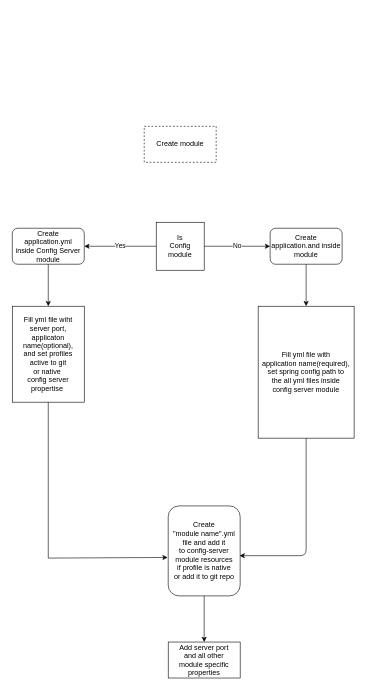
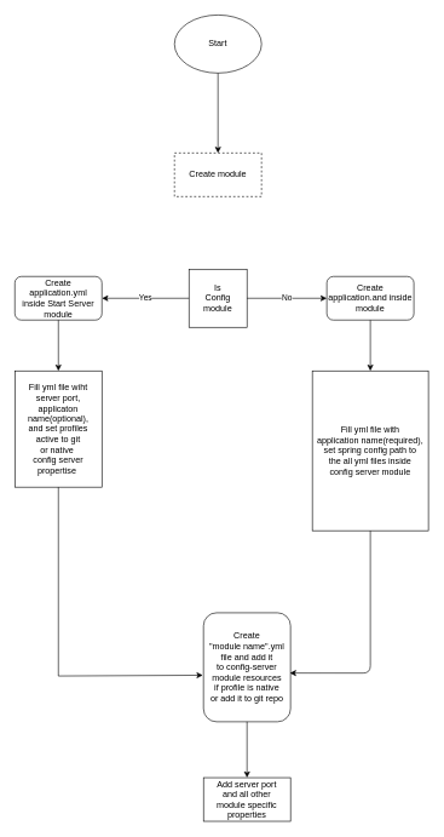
  <mxCell id="0" />
  <mxCell id="1" parent="0" />
+ <mxCell id="2" value="Start" style="ellipse;whiteSpace=wrap;html=1;" vertex="1" parent="1"><mxGeometry x="240" y="20" width="120" height="80" as="geometry" /></mxCell>
  <mxCell id="3" value="Create module" style="rounded=0;whiteSpace=wrap;html=1;dashed=1;" vertex="1" parent="1"><mxGeometry x="240" y="210" width="120" height="60" as="geometry" /></mxCell>
+ <mxCell id="4" value="" style="endArrow=classic;html=1;exitX=0.5;exitY=1;exitDx=0;exitDy=0;" edge="1" parent="1" source="2" target="3"><mxGeometry width="50" height="50" relative="1" as="geometry"><mxPoint x="450" y="410" as="sourcePoint" /><mxPoint x="500" y="360" as="targetPoint" /></mxGeometry></mxCell>
  <mxCell id="5" value="Is&lt;br&gt;Config&lt;br&gt;module" style="whiteSpace=wrap;html=1;rounded=0;" vertex="1" parent="1"><mxGeometry x="260" y="370" width="80" height="80" as="geometry" /></mxCell>
  <mxCell id="6" value="Yes" style="endArrow=classic;html=1;exitX=0;exitY=0.5;exitDx=0;exitDy=0;" edge="1" parent="1" source="5"><mxGeometry width="50" height="50" relative="1" as="geometry"><mxPoint x="450" y="390" as="sourcePoint" /><mxPoint x="140" y="410" as="targetPoint" /></mxGeometry></mxCell>
  <mxCell id="7" value="No" style="endArrow=classic;html=1;exitX=1;exitY=0.5;exitDx=0;exitDy=0;" edge="1" parent="1" source="5"><mxGeometry width="50" height="50" relative="1" as="geometry"><mxPoint x="390" y="430" as="sourcePoint" /><mxPoint x="450" y="410" as="targetPoint" /></mxGeometry></mxCell>
- <mxCell id="8" value="Create application.yml&lt;br&gt;inside Config Server module" style="rounded=1;whiteSpace=wrap;html=1;" vertex="1" parent="1"><mxGeometry x="20" y="380" width="120" height="60" as="geometry" /></mxCell>
+ <mxCell id="8" value="Create application.yml&lt;br&gt;inside Start Server module" style="rounded=1;whiteSpace=wrap;html=1;" vertex="1" parent="1"><mxGeometry x="20" y="380" width="120" height="60" as="geometry" /></mxCell>
  <mxCell id="9" value="Create application.and inside module" style="rounded=1;whiteSpace=wrap;html=1;" vertex="1" parent="1"><mxGeometry x="450" y="380" width="120" height="60" as="geometry" /></mxCell>
  <mxCell id="10" value="Fill yml file wiht&lt;br&gt;server port,&lt;br&gt;applicaton name(optional),&lt;br&gt;and set profiles&lt;br&gt;active to git&lt;br&gt;or native&amp;nbsp;&lt;br&gt;config server propertise&amp;nbsp;" style="rounded=0;whiteSpace=wrap;html=1;" vertex="1" parent="1"><mxGeometry x="20" y="510" width="120" height="160" as="geometry" /></mxCell>
  <mxCell id="11" value="" style="endArrow=classic;html=1;exitX=0.5;exitY=1;exitDx=0;exitDy=0;entryX=0.5;entryY=0;entryDx=0;entryDy=0;" edge="1" parent="1" source="8" target="10"><mxGeometry width="50" height="50" relative="1" as="geometry"><mxPoint x="450" y="360" as="sourcePoint" /><mxPoint x="500" y="310" as="targetPoint" /></mxGeometry></mxCell>
  <mxCell id="12" value="Fill yml file with&lt;br&gt;application name(required),&lt;br&gt;set spring config path to&lt;br&gt;the all yml files inside&lt;br&gt;config server module" style="rounded=0;whiteSpace=wrap;html=1;" vertex="1" parent="1"><mxGeometry x="430" y="510" width="160" height="220" as="geometry" /></mxCell>
  <mxCell id="13" value="" style="endArrow=classic;html=1;exitX=0.5;exitY=1;exitDx=0;exitDy=0;entryX=0.5;entryY=0;entryDx=0;entryDy=0;" edge="1" parent="1" source="9" target="12"><mxGeometry width="50" height="50" relative="1" as="geometry"><mxPoint x="310" y="550" as="sourcePoint" /><mxPoint x="360" y="500" as="targetPoint" /></mxGeometry></mxCell>
  <mxCell id="14" value="Create&lt;br&gt;&quot;module name&quot;.yml&lt;br&gt;file and add it&lt;br&gt;to config-server module resources&lt;br&gt;if profile is native&lt;br&gt;or add it to git repo" style="rounded=1;whiteSpace=wrap;html=1;" vertex="1" parent="1"><mxGeometry x="280" y="843" width="120" height="150" as="geometry" /></mxCell>
  <mxCell id="15" value="" style="endArrow=classic;html=1;exitX=0.5;exitY=1;exitDx=0;exitDy=0;entryX=0.992;entryY=0.553;entryDx=0;entryDy=0;entryPerimeter=0;" edge="1" parent="1"><mxGeometry width="50" height="50" relative="1" as="geometry"><mxPoint x="510" y="730" as="sourcePoint" /><mxPoint x="399.04" y="925.95" as="targetPoint" /><Array as="points"><mxPoint x="510" y="926" /></Array></mxGeometry></mxCell>
  <mxCell id="16" value="" style="endArrow=none;html=1;entryX=0.5;entryY=1;entryDx=0;entryDy=0;" edge="1" parent="1" target="10"><mxGeometry width="50" height="50" relative="1" as="geometry"><mxPoint x="80" y="930" as="sourcePoint" /><mxPoint x="90" y="700" as="targetPoint" /></mxGeometry></mxCell>
  <mxCell id="17" value="" style="endArrow=classic;html=1;entryX=-0.008;entryY=0.573;entryDx=0;entryDy=0;entryPerimeter=0;" edge="1" parent="1" target="14"><mxGeometry width="50" height="50" relative="1" as="geometry"><mxPoint x="80" y="930" as="sourcePoint" /><mxPoint x="500" y="760" as="targetPoint" /></mxGeometry></mxCell>
  <mxCell id="18" value="Add server port&lt;br&gt;and all other&lt;br&gt;module specific&lt;br&gt;properties" style="rounded=0;whiteSpace=wrap;html=1;" vertex="1" parent="1"><mxGeometry x="280" y="1070" width="120" height="60" as="geometry" /></mxCell>
  <mxCell id="19" value="" style="endArrow=classic;html=1;exitX=0.5;exitY=1;exitDx=0;exitDy=0;entryX=0.5;entryY=0;entryDx=0;entryDy=0;" edge="1" parent="1" source="14" target="18"><mxGeometry width="50" height="50" relative="1" as="geometry"><mxPoint x="90" y="1100" as="sourcePoint" /><mxPoint x="140" y="1050" as="targetPoint" /></mxGeometry></mxCell>
